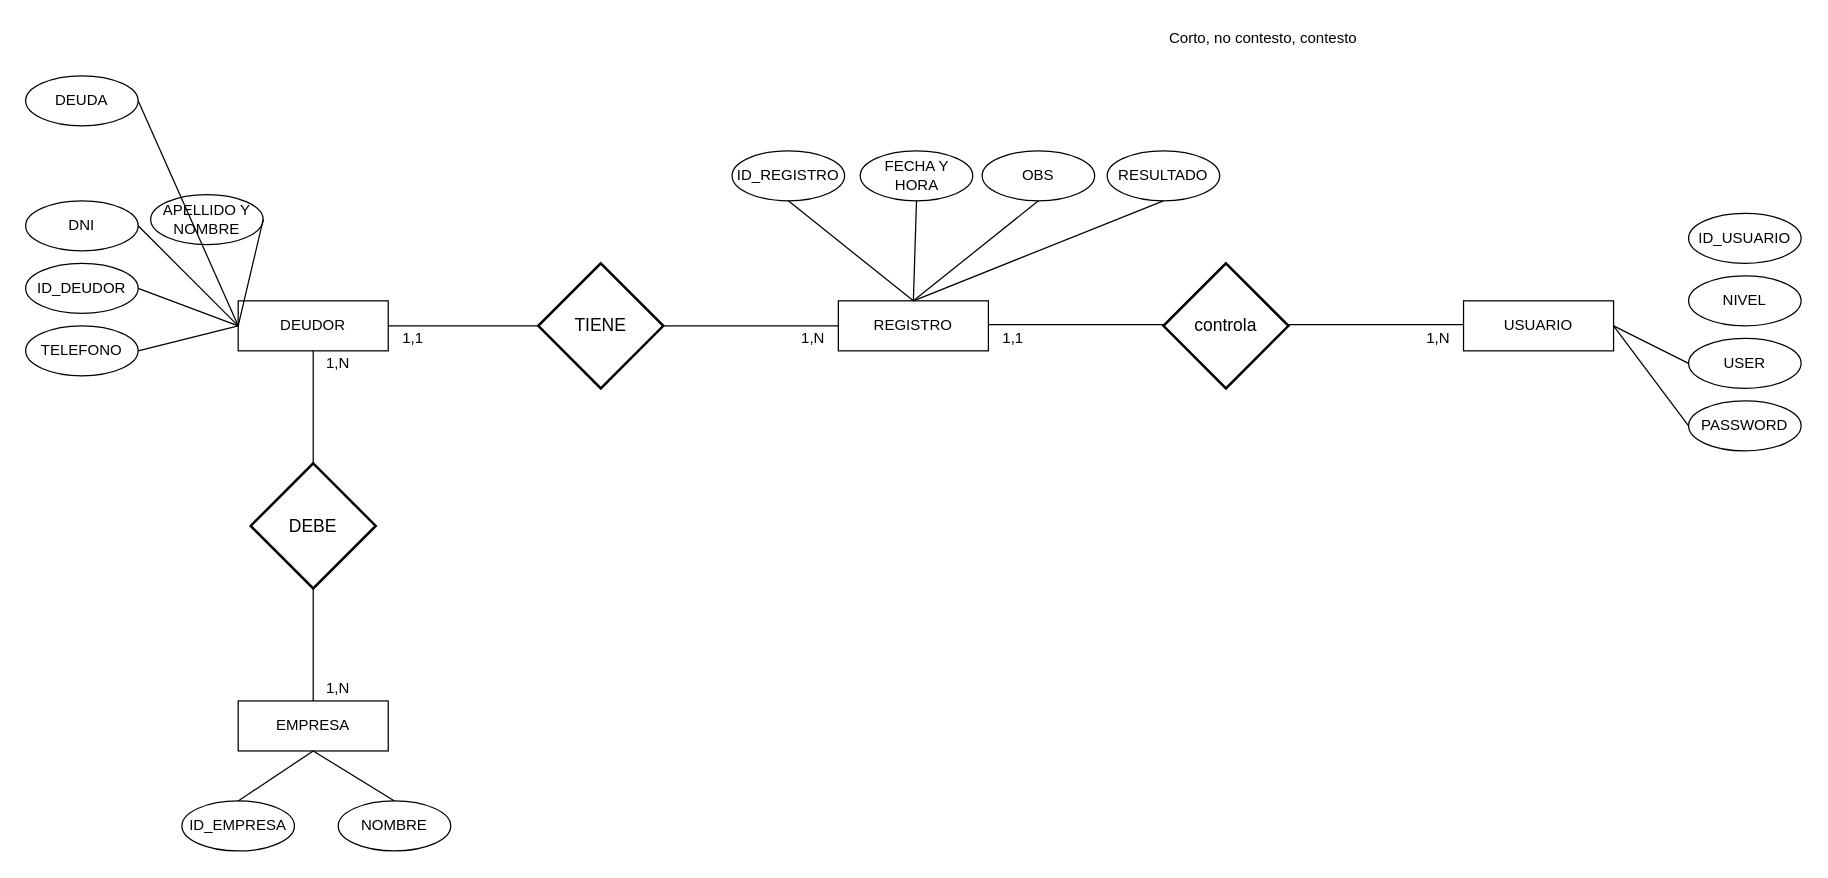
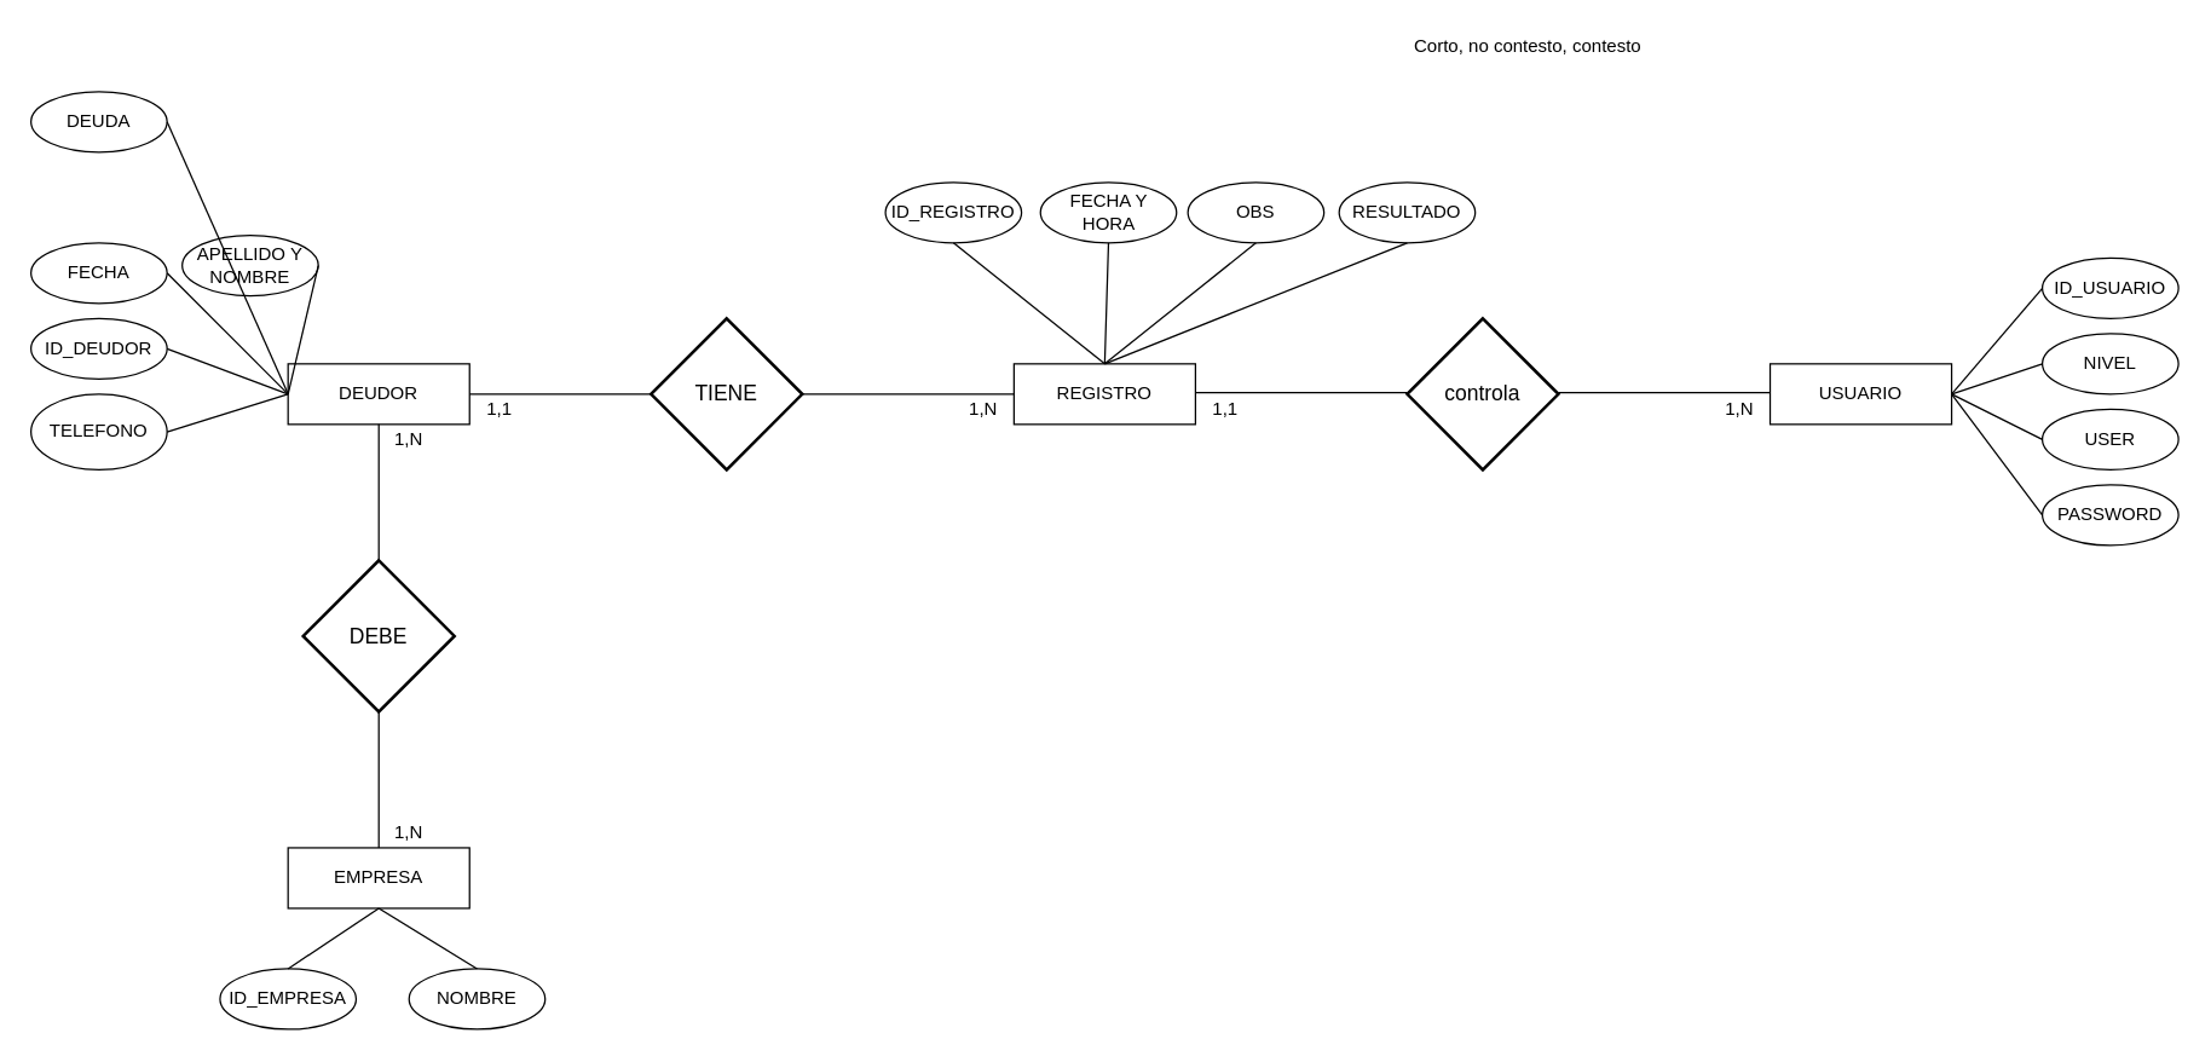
  <mxCell id="0" />
  <mxCell id="1" parent="0" />
  <mxCell id="2" value="DEUDOR" style="rounded=0;whiteSpace=wrap;html=1;" vertex="1" parent="1"><mxGeometry x="190" y="240" width="120" height="40" as="geometry" /></mxCell>
  <mxCell id="3" value="TIENE" style="shape=rhombus;strokeWidth=2;fontSize=17;perimeter=rhombusPerimeter;whiteSpace=wrap;html=1;align=center;fontSize=14;" vertex="1" parent="1"><mxGeometry x="430" y="210" width="100" height="100" as="geometry" /></mxCell>
  <mxCell id="4" value="USUARIO" style="rounded=0;whiteSpace=wrap;html=1;" vertex="1" parent="1"><mxGeometry x="1170" y="240" width="120" height="40" as="geometry" /></mxCell>
  <mxCell id="5" value="EMPRESA" style="rounded=0;whiteSpace=wrap;html=1;" vertex="1" parent="1"><mxGeometry x="190" y="560" width="120" height="40" as="geometry" /></mxCell>
  <mxCell id="6" value="REGISTRO" style="rounded=0;whiteSpace=wrap;html=1;" vertex="1" parent="1"><mxGeometry x="670" y="240" width="120" height="40" as="geometry" /></mxCell>
  <mxCell id="7" value="DEBE" style="shape=rhombus;strokeWidth=2;fontSize=17;perimeter=rhombusPerimeter;whiteSpace=wrap;html=1;align=center;fontSize=14;" vertex="1" parent="1"><mxGeometry x="200" y="370" width="100" height="100" as="geometry" /></mxCell>
  <mxCell id="8" value="" style="endArrow=none;html=1;exitX=0.5;exitY=1;exitDx=0;exitDy=0;entryX=0.5;entryY=0;entryDx=0;entryDy=0;" edge="1" parent="1" source="7" target="5"><mxGeometry width="50" height="50" relative="1" as="geometry"><mxPoint x="340" y="440" as="sourcePoint" /><mxPoint x="390" y="390" as="targetPoint" /></mxGeometry></mxCell>
  <mxCell id="9" value="" style="endArrow=none;html=1;exitX=0.5;exitY=1;exitDx=0;exitDy=0;entryX=0.5;entryY=0;entryDx=0;entryDy=0;" edge="1" parent="1" source="2" target="7"><mxGeometry width="50" height="50" relative="1" as="geometry"><mxPoint x="350" y="450" as="sourcePoint" /><mxPoint x="400" y="400" as="targetPoint" /></mxGeometry></mxCell>
  <mxCell id="10" value="" style="endArrow=none;html=1;exitX=1;exitY=0.5;exitDx=0;exitDy=0;entryX=0;entryY=0.5;entryDx=0;entryDy=0;" edge="1" parent="1" source="2" target="3"><mxGeometry width="50" height="50" relative="1" as="geometry"><mxPoint x="260" y="290" as="sourcePoint" /><mxPoint x="260" y="380" as="targetPoint" /></mxGeometry></mxCell>
  <mxCell id="11" value="" style="endArrow=none;html=1;exitX=1;exitY=0.5;exitDx=0;exitDy=0;entryX=0;entryY=0.5;entryDx=0;entryDy=0;" edge="1" parent="1" source="3" target="6"><mxGeometry width="50" height="50" relative="1" as="geometry"><mxPoint x="530" y="340" as="sourcePoint" /><mxPoint x="650" y="340" as="targetPoint" /></mxGeometry></mxCell>
  <mxCell id="12" value="controla" style="shape=rhombus;strokeWidth=2;fontSize=17;perimeter=rhombusPerimeter;whiteSpace=wrap;html=1;align=center;fontSize=14;" vertex="1" parent="1"><mxGeometry x="930" y="210" width="100" height="100" as="geometry" /></mxCell>
  <mxCell id="13" value="" style="endArrow=none;html=1;exitX=1;exitY=0.5;exitDx=0;exitDy=0;entryX=0;entryY=0.5;entryDx=0;entryDy=0;" edge="1" parent="1"><mxGeometry width="50" height="50" relative="1" as="geometry"><mxPoint x="790" y="259" as="sourcePoint" /><mxPoint x="930" y="259" as="targetPoint" /></mxGeometry></mxCell>
  <mxCell id="14" value="" style="endArrow=none;html=1;exitX=1;exitY=0.5;exitDx=0;exitDy=0;entryX=0;entryY=0.5;entryDx=0;entryDy=0;" edge="1" parent="1"><mxGeometry width="50" height="50" relative="1" as="geometry"><mxPoint x="1030" y="259" as="sourcePoint" /><mxPoint x="1170" y="259" as="targetPoint" /></mxGeometry></mxCell>
  <mxCell id="15" value="1,N" style="text;html=1;strokeColor=none;fillColor=none;align=center;verticalAlign=middle;whiteSpace=wrap;rounded=0;" vertex="1" parent="1"><mxGeometry x="250" y="540" width="40" height="20" as="geometry" /></mxCell>
  <mxCell id="16" value="1,N" style="text;html=1;strokeColor=none;fillColor=none;align=center;verticalAlign=middle;whiteSpace=wrap;rounded=0;" vertex="1" parent="1"><mxGeometry x="250" y="280" width="40" height="20" as="geometry" /></mxCell>
  <mxCell id="17" value="1,N" style="text;html=1;strokeColor=none;fillColor=none;align=center;verticalAlign=middle;whiteSpace=wrap;rounded=0;" vertex="1" parent="1"><mxGeometry x="630" y="260" width="40" height="20" as="geometry" /></mxCell>
  <mxCell id="18" value="1,1" style="text;html=1;strokeColor=none;fillColor=none;align=center;verticalAlign=middle;whiteSpace=wrap;rounded=0;" vertex="1" parent="1"><mxGeometry x="790" y="260" width="40" height="20" as="geometry" /></mxCell>
  <mxCell id="19" value="1,N" style="text;html=1;strokeColor=none;fillColor=none;align=center;verticalAlign=middle;whiteSpace=wrap;rounded=0;" vertex="1" parent="1"><mxGeometry x="1130" y="260" width="40" height="20" as="geometry" /></mxCell>
- <mxCell id="20" value="DNI" style="ellipse;whiteSpace=wrap;html=1;" vertex="1" parent="1"><mxGeometry x="20" width="90" height="40" as="geometry" y="160" /></mxCell>
+ <mxCell id="20" value="FECHA" style="ellipse;whiteSpace=wrap;html=1;" vertex="1" parent="1"><mxGeometry x="20" width="90" height="40" as="geometry" y="160" /></mxCell>
  <mxCell id="21" value="APELLIDO Y NOMBRE" style="ellipse;whiteSpace=wrap;html=1;" vertex="1" parent="1"><mxGeometry x="120" y="155" width="90" height="40" as="geometry" /></mxCell>
  <mxCell id="22" value="ID_DEUDOR" style="ellipse;whiteSpace=wrap;html=1;" vertex="1" parent="1"><mxGeometry x="20" y="210" width="90" height="40" as="geometry" /></mxCell>
  <mxCell id="23" value="ID_REGISTRO" style="ellipse;whiteSpace=wrap;html=1;" vertex="1" parent="1"><mxGeometry x="585" y="120" width="90" height="40" as="geometry" /></mxCell>
  <mxCell id="24" value="ID_EMPRESA" style="ellipse;whiteSpace=wrap;html=1;" vertex="1" parent="1"><mxGeometry x="145" y="640" width="90" height="40" as="geometry" /></mxCell>
  <mxCell id="25" value="NOMBRE" style="ellipse;whiteSpace=wrap;html=1;" vertex="1" parent="1"><mxGeometry x="270" y="640" width="90" height="40" as="geometry" /></mxCell>
- <mxCell id="26" value="TELEFONO" style="ellipse;whiteSpace=wrap;html=1;" vertex="1" parent="1"><mxGeometry x="20" y="260" width="90" height="40" as="geometry" /></mxCell>
+ <mxCell id="26" value="TELEFONO" style="ellipse;whiteSpace=wrap;html=1;" vertex="1" parent="1"><mxGeometry x="20" y="260" width="90" height="50" as="geometry" /></mxCell>
  <mxCell id="27" value="DEUDA" style="ellipse;whiteSpace=wrap;html=1;" vertex="1" parent="1"><mxGeometry x="20" y="60" width="90" height="40" as="geometry" /></mxCell>
  <mxCell id="28" value="FECHA Y HORA" style="ellipse;whiteSpace=wrap;html=1;" vertex="1" parent="1"><mxGeometry x="687.5" y="120" width="90" height="40" as="geometry" /></mxCell>
  <mxCell id="29" value="RESULTADO" style="ellipse;whiteSpace=wrap;html=1;" vertex="1" parent="1"><mxGeometry x="885" y="120" width="90" height="40" as="geometry" /></mxCell>
  <mxCell id="30" value="OBS" style="ellipse;whiteSpace=wrap;html=1;" vertex="1" parent="1"><mxGeometry x="785" y="120" width="90" height="40" as="geometry" /></mxCell>
  <mxCell id="31" value="Corto, no contesto, contesto" style="text;html=1;strokeColor=none;fillColor=none;align=center;verticalAlign=middle;whiteSpace=wrap;rounded=0;" vertex="1" parent="1"><mxGeometry x="910" y="20" width="200" height="20" as="geometry" /></mxCell>
  <mxCell id="32" value="NIVEL" style="ellipse;whiteSpace=wrap;html=1;" vertex="1" parent="1"><mxGeometry x="1350" y="220" width="90" height="40" as="geometry" /></mxCell>
  <mxCell id="33" value="USER" style="ellipse;whiteSpace=wrap;html=1;" vertex="1" parent="1"><mxGeometry x="1350" y="270" width="90" height="40" as="geometry" /></mxCell>
  <mxCell id="34" value="ID_USUARIO" style="ellipse;whiteSpace=wrap;html=1;" vertex="1" parent="1"><mxGeometry x="1350" y="170" width="90" height="40" as="geometry" /></mxCell>
  <mxCell id="35" value="PASSWORD" style="ellipse;whiteSpace=wrap;html=1;" vertex="1" parent="1"><mxGeometry x="1350" y="320" width="90" height="40" as="geometry" /></mxCell>
  <mxCell id="36" value="" style="endArrow=none;html=1;exitX=0;exitY=0.5;exitDx=0;exitDy=0;entryX=1;entryY=0.5;entryDx=0;entryDy=0;" edge="1" parent="1" source="35" target="4"><mxGeometry width="50" height="50" relative="1" as="geometry"><mxPoint x="1130" y="359.5" as="sourcePoint" /><mxPoint x="1270" y="359.5" as="targetPoint" /></mxGeometry></mxCell>
  <mxCell id="37" value="" style="endArrow=none;html=1;exitX=0;exitY=0.5;exitDx=0;exitDy=0;entryX=1;entryY=0.5;entryDx=0;entryDy=0;" edge="1" parent="1" source="33" target="4"><mxGeometry width="50" height="50" relative="1" as="geometry"><mxPoint x="1360" y="350" as="sourcePoint" /><mxPoint x="1300" y="270" as="targetPoint" /></mxGeometry></mxCell>
+ <mxCell id="38" value="" style="endArrow=none;html=1;exitX=0;exitY=0.5;exitDx=0;exitDy=0;entryX=1;entryY=0.5;entryDx=0;entryDy=0;" edge="1" parent="1" source="32" target="4"><mxGeometry width="50" height="50" relative="1" as="geometry"><mxPoint x="1360" y="300" as="sourcePoint" /><mxPoint x="1300" y="270" as="targetPoint" /></mxGeometry></mxCell>
+ <mxCell id="39" value="" style="endArrow=none;html=1;exitX=0;exitY=0.5;exitDx=0;exitDy=0;entryX=1;entryY=0.5;entryDx=0;entryDy=0;" edge="1" parent="1" source="34" target="4"><mxGeometry width="50" height="50" relative="1" as="geometry"><mxPoint x="1360" y="250" as="sourcePoint" /><mxPoint x="1300" y="270" as="targetPoint" /></mxGeometry></mxCell>
  <mxCell id="40" value="1,1" style="text;html=1;strokeColor=none;fillColor=none;align=center;verticalAlign=middle;whiteSpace=wrap;rounded=0;" vertex="1" parent="1"><mxGeometry x="310" y="260" width="40" height="20" as="geometry" /></mxCell>
  <mxCell id="41" value="" style="endArrow=none;html=1;exitX=0;exitY=0.5;exitDx=0;exitDy=0;entryX=1;entryY=0.5;entryDx=0;entryDy=0;" edge="1" parent="1" source="2" target="26"><mxGeometry width="50" height="50" relative="1" as="geometry"><mxPoint x="320" y="270" as="sourcePoint" /><mxPoint x="440" y="270" as="targetPoint" /></mxGeometry></mxCell>
  <mxCell id="42" value="" style="endArrow=none;html=1;exitX=0;exitY=0.5;exitDx=0;exitDy=0;entryX=1;entryY=0.5;entryDx=0;entryDy=0;" edge="1" parent="1" source="2" target="22"><mxGeometry width="50" height="50" relative="1" as="geometry"><mxPoint x="200" y="270" as="sourcePoint" /><mxPoint x="120" y="290" as="targetPoint" /></mxGeometry></mxCell>
  <mxCell id="43" value="" style="endArrow=none;html=1;entryX=1;entryY=0.5;entryDx=0;entryDy=0;" edge="1" parent="1" target="20"><mxGeometry width="50" height="50" relative="1" as="geometry"><mxPoint x="190" y="260" as="sourcePoint" /><mxPoint x="120" y="240" as="targetPoint" /></mxGeometry></mxCell>
  <mxCell id="44" value="" style="endArrow=none;html=1;entryX=1;entryY=0.5;entryDx=0;entryDy=0;" edge="1" parent="1" target="21"><mxGeometry width="50" height="50" relative="1" as="geometry"><mxPoint x="190" y="260" as="sourcePoint" /><mxPoint x="120" y="190" as="targetPoint" /></mxGeometry></mxCell>
  <mxCell id="45" value="" style="endArrow=none;html=1;entryX=1;entryY=0.5;entryDx=0;entryDy=0;" edge="1" parent="1" target="27"><mxGeometry width="50" height="50" relative="1" as="geometry"><mxPoint x="190" y="260" as="sourcePoint" /><mxPoint x="120" y="140" as="targetPoint" /></mxGeometry></mxCell>
  <mxCell id="46" value="" style="endArrow=none;html=1;exitX=0.5;exitY=1;exitDx=0;exitDy=0;entryX=0.5;entryY=0;entryDx=0;entryDy=0;" edge="1" parent="1" source="5" target="24"><mxGeometry width="50" height="50" relative="1" as="geometry"><mxPoint x="200" y="270" as="sourcePoint" /><mxPoint x="120" y="290" as="targetPoint" /></mxGeometry></mxCell>
  <mxCell id="47" value="" style="endArrow=none;html=1;exitX=0.5;exitY=1;exitDx=0;exitDy=0;entryX=0.5;entryY=0;entryDx=0;entryDy=0;" edge="1" parent="1" source="5" target="25"><mxGeometry width="50" height="50" relative="1" as="geometry"><mxPoint x="260" y="610" as="sourcePoint" /><mxPoint x="245" y="650" as="targetPoint" /></mxGeometry></mxCell>
  <mxCell id="48" value="" style="endArrow=none;html=1;exitX=0.5;exitY=1;exitDx=0;exitDy=0;entryX=0.5;entryY=0;entryDx=0;entryDy=0;" edge="1" parent="1" source="23" target="6"><mxGeometry width="50" height="50" relative="1" as="geometry"><mxPoint x="777.5" y="200" as="sourcePoint" /><mxPoint x="697.5" y="220" as="targetPoint" /></mxGeometry></mxCell>
  <mxCell id="49" value="" style="endArrow=none;html=1;exitX=0.5;exitY=1;exitDx=0;exitDy=0;entryX=0.5;entryY=0;entryDx=0;entryDy=0;" edge="1" parent="1" source="28" target="6"><mxGeometry width="50" height="50" relative="1" as="geometry"><mxPoint x="640" y="170" as="sourcePoint" /><mxPoint x="740" y="250" as="targetPoint" /></mxGeometry></mxCell>
  <mxCell id="50" value="" style="endArrow=none;html=1;exitX=0.5;exitY=1;exitDx=0;exitDy=0;" edge="1" parent="1" source="30"><mxGeometry width="50" height="50" relative="1" as="geometry"><mxPoint x="742.5" y="170" as="sourcePoint" /><mxPoint x="730" y="240" as="targetPoint" /></mxGeometry></mxCell>
  <mxCell id="51" value="" style="endArrow=none;html=1;exitX=0.5;exitY=1;exitDx=0;exitDy=0;" edge="1" parent="1" source="29"><mxGeometry width="50" height="50" relative="1" as="geometry"><mxPoint x="840" y="170" as="sourcePoint" /><mxPoint x="730" y="240" as="targetPoint" /></mxGeometry></mxCell>
